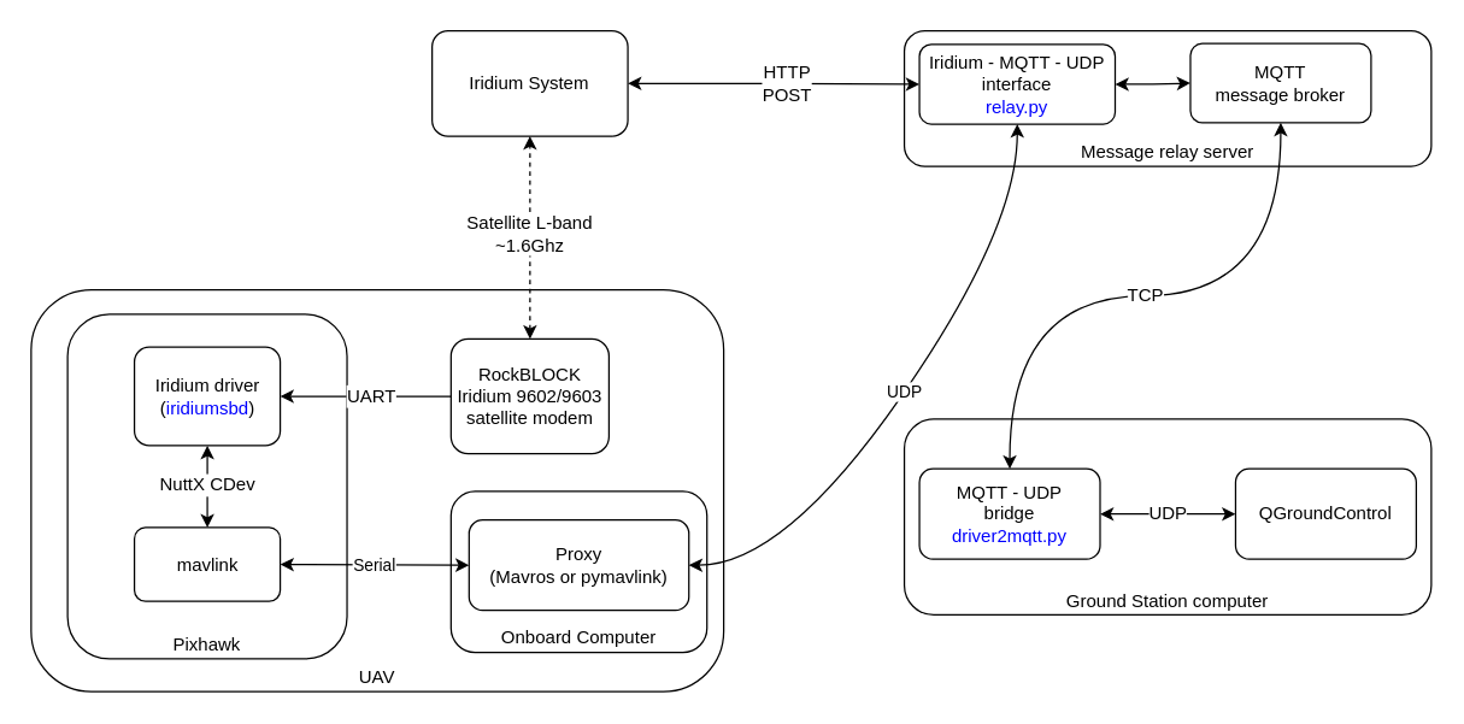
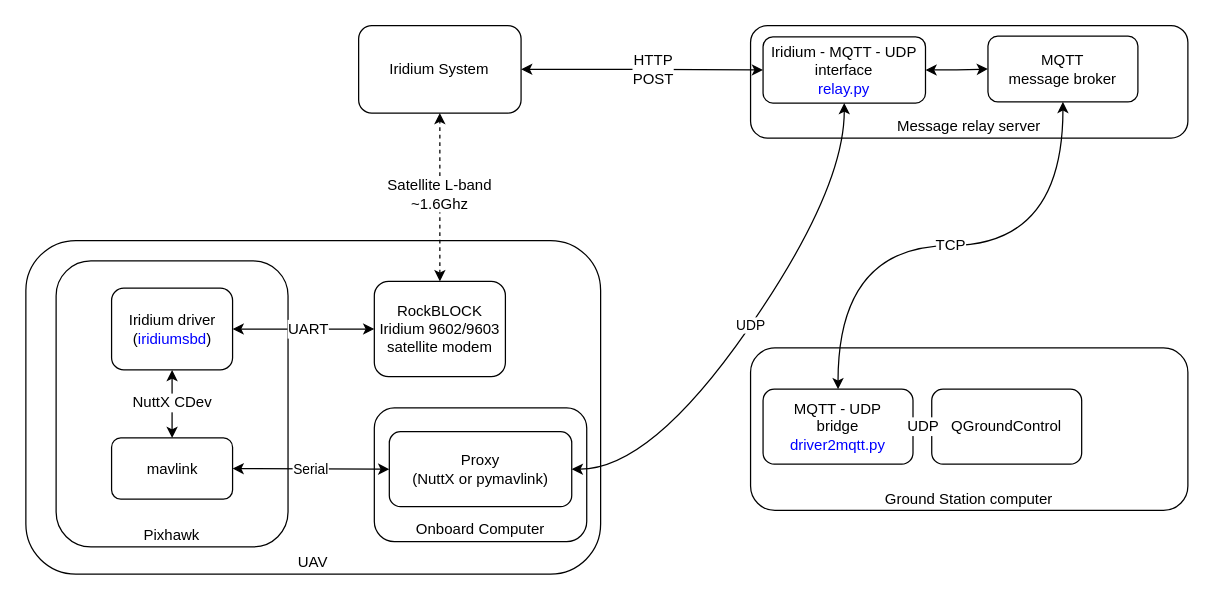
  <mxCell id="0" />
  <mxCell id="1" parent="0" />
  <mxCell id="2" value="" style="group" parent="1" vertex="1" connectable="0"><mxGeometry x="20" y="192" width="460" height="267" as="geometry" /></mxCell>
  <mxCell id="3" value="UAV" style="rounded=1;whiteSpace=wrap;html=1;verticalAlign=bottom;" parent="2" vertex="1"><mxGeometry width="460" height="267" as="geometry" /></mxCell>
  <mxCell id="4" value="RockBLOCK&lt;br&gt;Iridium 9602/9603&lt;br&gt;satellite modem" style="rounded=1;whiteSpace=wrap;html=1;" parent="2" vertex="1"><mxGeometry x="278.877" y="32.694" width="104.912" height="76.286" as="geometry" /></mxCell>
  <mxCell id="5" value="" style="group" parent="2" vertex="1" connectable="0"><mxGeometry x="24.211" y="16.347" width="185.614" height="228.857" as="geometry" /></mxCell>
  <mxCell id="6" value="Pixhawk&lt;br&gt;" style="rounded=1;whiteSpace=wrap;html=1;verticalAlign=bottom;" parent="5" vertex="1"><mxGeometry width="185.614" height="228.857" as="geometry" /></mxCell>
  <mxCell id="7" value="Iridium&amp;nbsp;driver&lt;br&gt;(&lt;font color=&quot;#0000FF&quot;&gt;iridiumsbd&lt;/font&gt;)" style="rounded=1;whiteSpace=wrap;html=1;" parent="5" vertex="1"><mxGeometry x="44.386" y="21.796" width="96.842" height="65.388" as="geometry" /></mxCell>
  <mxCell id="8" value="mavlink&lt;br&gt;" style="rounded=1;whiteSpace=wrap;html=1;" parent="5" vertex="1"><mxGeometry x="44.386" y="141.673" width="96.842" height="49.041" as="geometry" /></mxCell>
  <mxCell id="9" style="edgeStyle=orthogonalEdgeStyle;rounded=0;html=1;exitX=0.5;exitY=0;entryX=0.5;entryY=1;jettySize=auto;orthogonalLoop=1;startArrow=classic;startFill=1;" parent="5" source="8" target="7" edge="1"><mxGeometry relative="1" as="geometry" /></mxCell>
  <mxCell id="10" value="NuttX CDev&lt;br&gt;" style="text;html=1;resizable=0;points=[];align=center;verticalAlign=middle;labelBackgroundColor=#ffffff;fontSize=12;" parent="9" vertex="1" connectable="0"><mxGeometry x="0.067" y="1" relative="1" as="geometry"><mxPoint as="offset" /></mxGeometry></mxCell>
- <mxCell id="11" style="edgeStyle=orthogonalEdgeStyle;rounded=0;html=1;exitX=1;exitY=0.5;entryX=0;entryY=0.5;startArrow=classic;startFill=1;jettySize=auto;orthogonalLoop=1;elbow=vertical;endArrow=none;" parent="2" source="7" target="4" edge="1"><mxGeometry relative="1" as="geometry" /></mxCell>
+ <mxCell id="11" style="edgeStyle=orthogonalEdgeStyle;rounded=0;html=1;exitX=1;exitY=0.5;entryX=0;entryY=0.5;startArrow=classic;startFill=1;jettySize=auto;orthogonalLoop=1;elbow=vertical;" parent="2" source="7" target="4" edge="1"><mxGeometry relative="1" as="geometry" /></mxCell>
  <mxCell id="12" value="UART" style="text;html=1;resizable=0;points=[];align=center;verticalAlign=middle;labelBackgroundColor=#ffffff;" parent="11" vertex="1" connectable="0"><mxGeometry x="0.188" y="1" relative="1" as="geometry"><mxPoint x="-7" y="1" as="offset" /></mxGeometry></mxCell>
  <mxCell id="13" value="&lt;br&gt;&lt;br&gt;&lt;br&gt;&lt;br&gt;&lt;br&gt;&lt;br&gt;Onboard Computer" style="rounded=1;whiteSpace=wrap;html=1;" vertex="1" parent="2"><mxGeometry x="278.877" y="134" width="170" height="107" as="geometry" /></mxCell>
- <mxCell id="14" value="Proxy&lt;br&gt;(Mavros or pymavlink)" style="rounded=1;whiteSpace=wrap;html=1;" vertex="1" parent="2"><mxGeometry x="290.877" y="153" width="146" height="60" as="geometry" /></mxCell>
+ <mxCell id="14" value="Proxy&lt;br&gt;(NuttX or pymavlink)" style="rounded=1;whiteSpace=wrap;html=1;" vertex="1" parent="2"><mxGeometry x="290.877" y="153" width="146" height="60" as="geometry" /></mxCell>
  <mxCell id="15" value="Serial" style="endArrow=classic;startArrow=classic;html=1;entryX=1;entryY=0.5;entryDx=0;entryDy=0;exitX=0;exitY=0.5;exitDx=0;exitDy=0;" edge="1" parent="2" source="14" target="8"><mxGeometry width="50" height="50" relative="1" as="geometry"><mxPoint y="340" as="sourcePoint" /><mxPoint x="50" y="290" as="targetPoint" /></mxGeometry></mxCell>
  <mxCell id="16" value="" style="group" parent="1" vertex="1" connectable="0"><mxGeometry x="600" y="20" width="350" height="90" as="geometry" /></mxCell>
  <mxCell id="17" value="Message relay server&lt;br&gt;" style="rounded=1;whiteSpace=wrap;html=1;verticalAlign=bottom;" parent="16" vertex="1"><mxGeometry width="350" height="90" as="geometry" /></mxCell>
  <mxCell id="18" value="Iridium - MQTT - UDP&lt;br&gt;interface&lt;br&gt;&lt;font color=&quot;#0000FF&quot;&gt;relay.py&lt;/font&gt;" style="rounded=1;whiteSpace=wrap;html=1;" parent="16" vertex="1"><mxGeometry x="10" y="9" width="130" height="53" as="geometry" /></mxCell>
  <mxCell id="19" value="MQTT&lt;br&gt;message broker" style="rounded=1;whiteSpace=wrap;html=1;" parent="16" vertex="1"><mxGeometry x="190" y="8.5" width="120" height="52.5" as="geometry" /></mxCell>
  <mxCell id="20" style="edgeStyle=orthogonalEdgeStyle;rounded=0;html=1;exitX=1;exitY=0.5;entryX=0;entryY=0.5;startArrow=classic;startFill=1;jettySize=auto;orthogonalLoop=1;" parent="16" source="18" target="19" edge="1"><mxGeometry relative="1" as="geometry" /></mxCell>
  <mxCell id="21" value="" style="group" parent="1" vertex="1" connectable="0"><mxGeometry x="600" y="278" width="350" height="130" as="geometry" /></mxCell>
  <mxCell id="22" value="Ground Station computer&lt;br&gt;" style="rounded=1;whiteSpace=wrap;html=1;fillColor=#ffffff;verticalAlign=bottom;" parent="21" vertex="1"><mxGeometry width="350" height="130" as="geometry" /></mxCell>
  <mxCell id="23" value="MQTT - UDP&lt;br&gt;bridge&lt;br&gt;&lt;font color=&quot;#0000FF&quot;&gt;driver2mqtt.py&lt;/font&gt;" style="rounded=1;whiteSpace=wrap;html=1;fillColor=#ffffff;" parent="21" vertex="1"><mxGeometry x="10" y="33" width="120" height="60" as="geometry" /></mxCell>
- <mxCell id="24" value="QGroundControl" style="rounded=1;whiteSpace=wrap;html=1;fillColor=#ffffff;" parent="21" vertex="1"><mxGeometry x="220" y="33" width="120" height="60" as="geometry" /></mxCell>
+ <mxCell id="24" value="QGroundControl" style="rounded=1;whiteSpace=wrap;html=1;fillColor=#ffffff;" parent="21" vertex="1"><mxGeometry x="145" y="33" width="120" height="60" as="geometry" /></mxCell>
  <mxCell id="25" value="UDP" style="edgeStyle=orthogonalEdgeStyle;rounded=0;html=1;exitX=1;exitY=0.5;entryX=0;entryY=0.5;startArrow=classic;startFill=1;jettySize=auto;orthogonalLoop=1;fontSize=12;" parent="21" source="23" target="24" edge="1"><mxGeometry relative="1" as="geometry" /></mxCell>
  <mxCell id="26" value="Iridium System&lt;br&gt;" style="rounded=1;whiteSpace=wrap;html=1;" parent="1" vertex="1"><mxGeometry x="286.333" y="20" width="130" height="70" as="geometry" /></mxCell>
  <mxCell id="27" style="edgeStyle=orthogonalEdgeStyle;rounded=0;html=1;exitX=1;exitY=0.5;entryX=0;entryY=0.5;startArrow=classic;startFill=1;jettySize=auto;orthogonalLoop=1;" parent="1" source="26" target="18" edge="1"><mxGeometry relative="1" as="geometry" /></mxCell>
  <mxCell id="28" value="HTTP&lt;br&gt;POST&lt;br&gt;" style="text;html=1;resizable=0;points=[];align=center;verticalAlign=middle;labelBackgroundColor=#ffffff;" parent="27" vertex="1" connectable="0"><mxGeometry x="0.092" y="1" relative="1" as="geometry"><mxPoint as="offset" /></mxGeometry></mxCell>
  <mxCell id="29" style="edgeStyle=orthogonalEdgeStyle;rounded=0;html=1;exitX=0.5;exitY=0;entryX=0.5;entryY=1;startArrow=classic;startFill=1;jettySize=auto;orthogonalLoop=1;dashed=1;" parent="1" source="4" target="26" edge="1"><mxGeometry relative="1" as="geometry" /></mxCell>
  <mxCell id="30" value="Satellite L-band&lt;br&gt;~1.6Ghz&lt;br&gt;" style="text;html=1;resizable=0;points=[];align=center;verticalAlign=middle;labelBackgroundColor=#ffffff;" parent="29" vertex="1" connectable="0"><mxGeometry x="0.037" y="1" relative="1" as="geometry"><mxPoint as="offset" /></mxGeometry></mxCell>
  <mxCell id="31" value="TCP" style="edgeStyle=orthogonalEdgeStyle;rounded=0;html=1;exitX=0.5;exitY=0;startArrow=classic;startFill=1;jettySize=auto;orthogonalLoop=1;fontSize=12;curved=1;" parent="1" source="23" target="19" edge="1"><mxGeometry relative="1" as="geometry" /></mxCell>
  <mxCell id="32" value="UDP" style="endArrow=classic;startArrow=classic;html=1;entryX=1;entryY=0.5;entryDx=0;entryDy=0;exitX=0.5;exitY=1;exitDx=0;exitDy=0;curved=1;" edge="1" parent="1" source="18" target="14"><mxGeometry width="50" height="50" relative="1" as="geometry"><mxPoint x="20" y="532" as="sourcePoint" /><mxPoint x="70" y="482" as="targetPoint" /><Array as="points"><mxPoint x="675" y="152" /><mxPoint x="520" y="375" /></Array></mxGeometry></mxCell>
